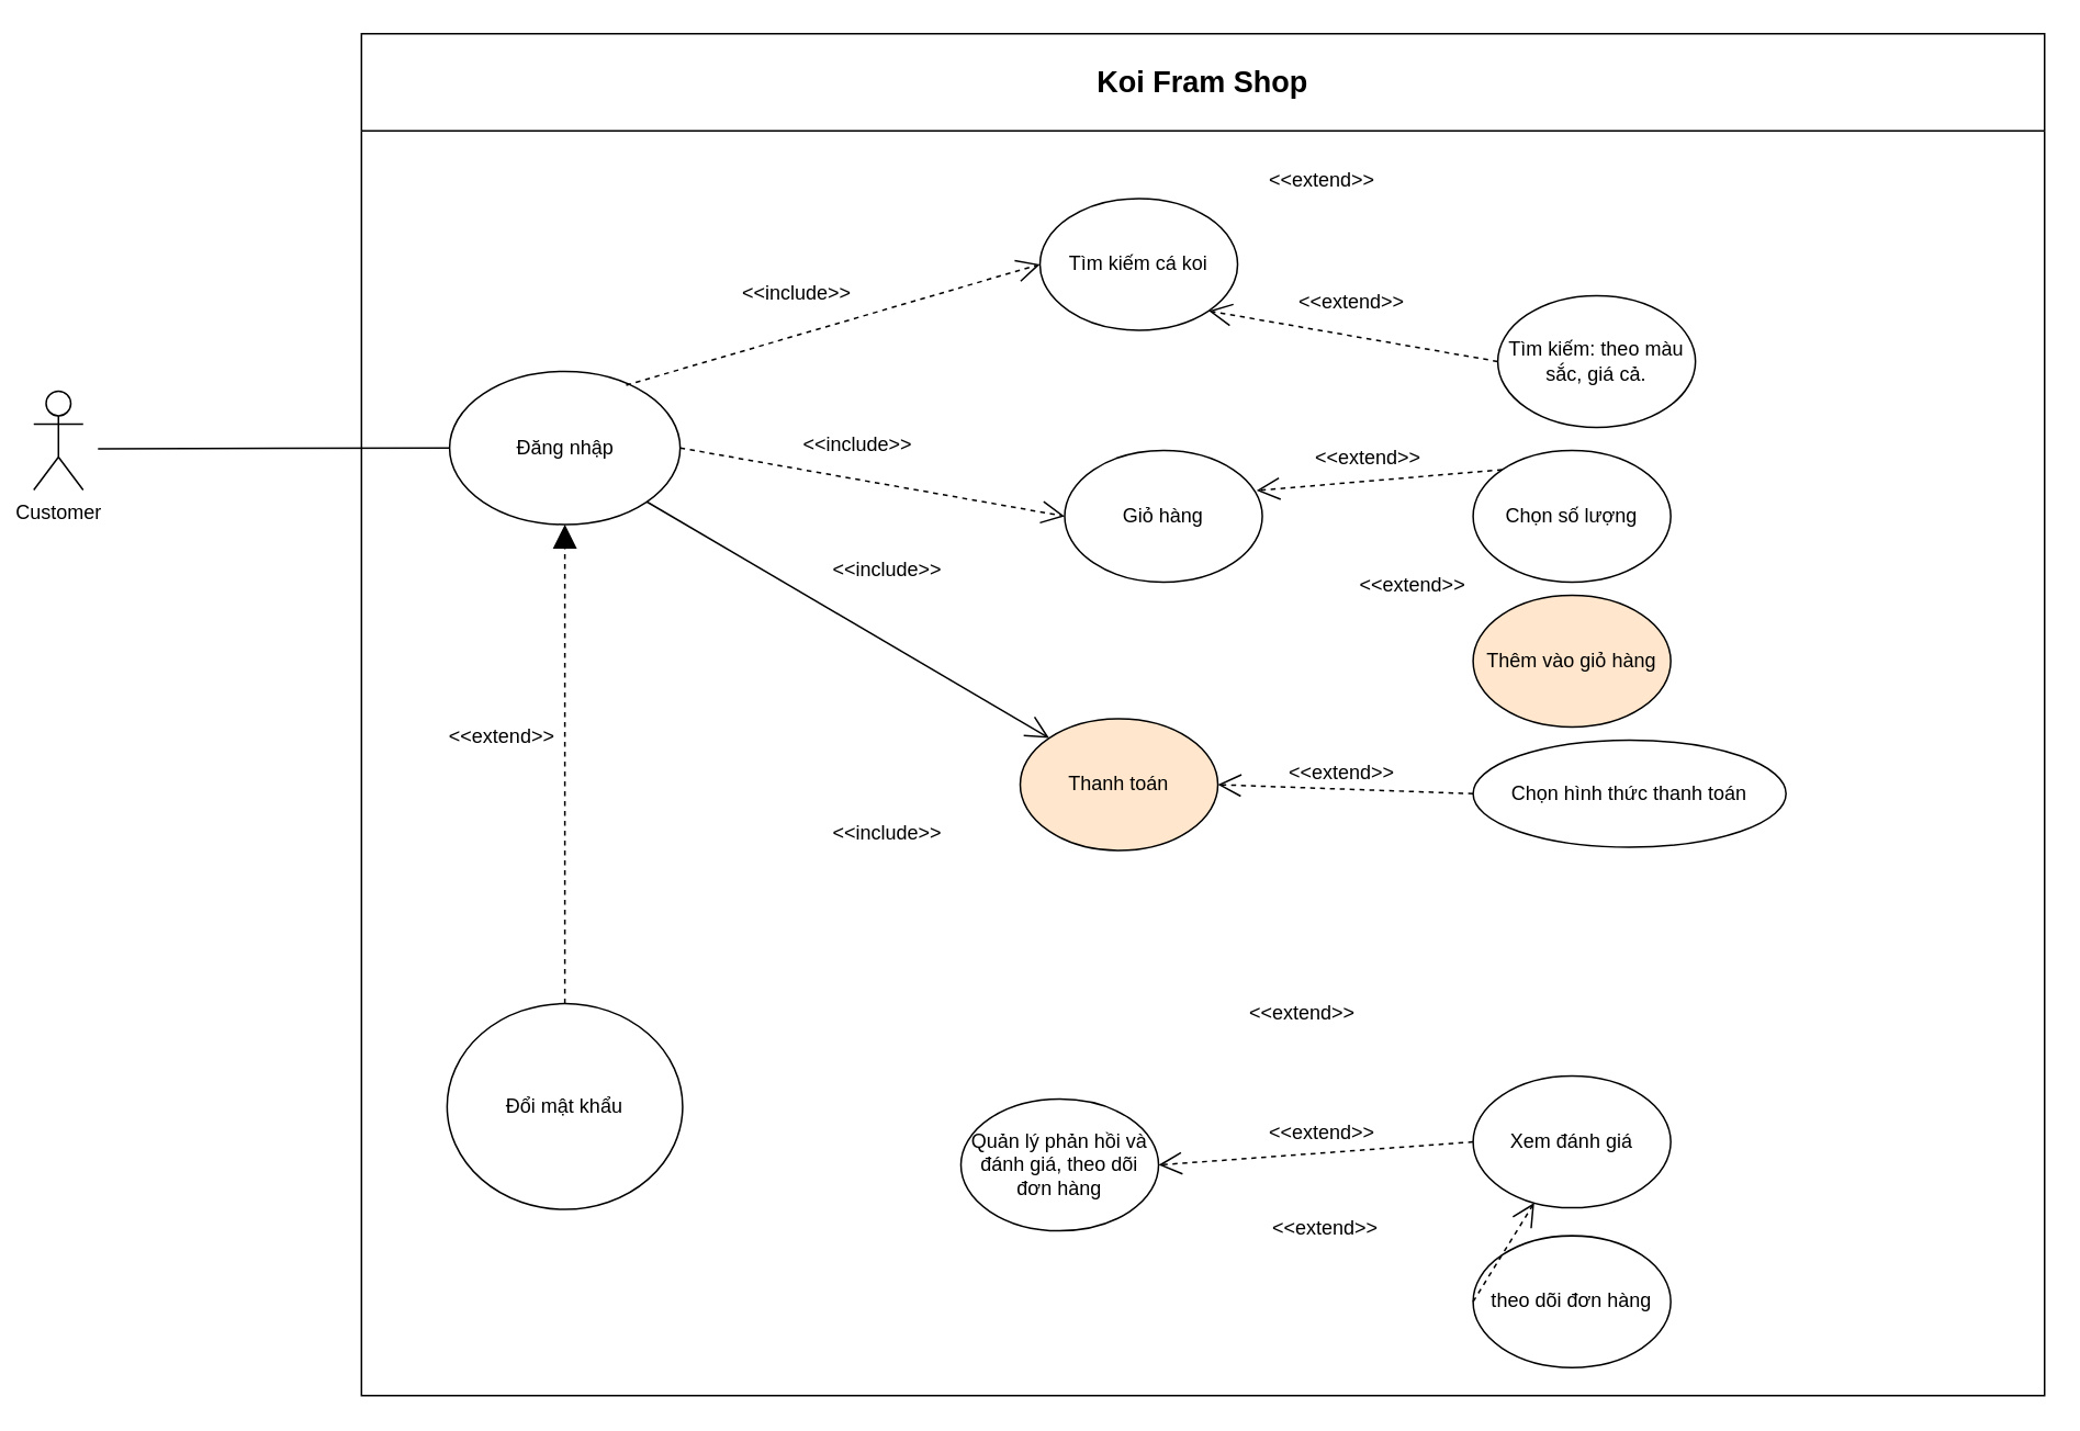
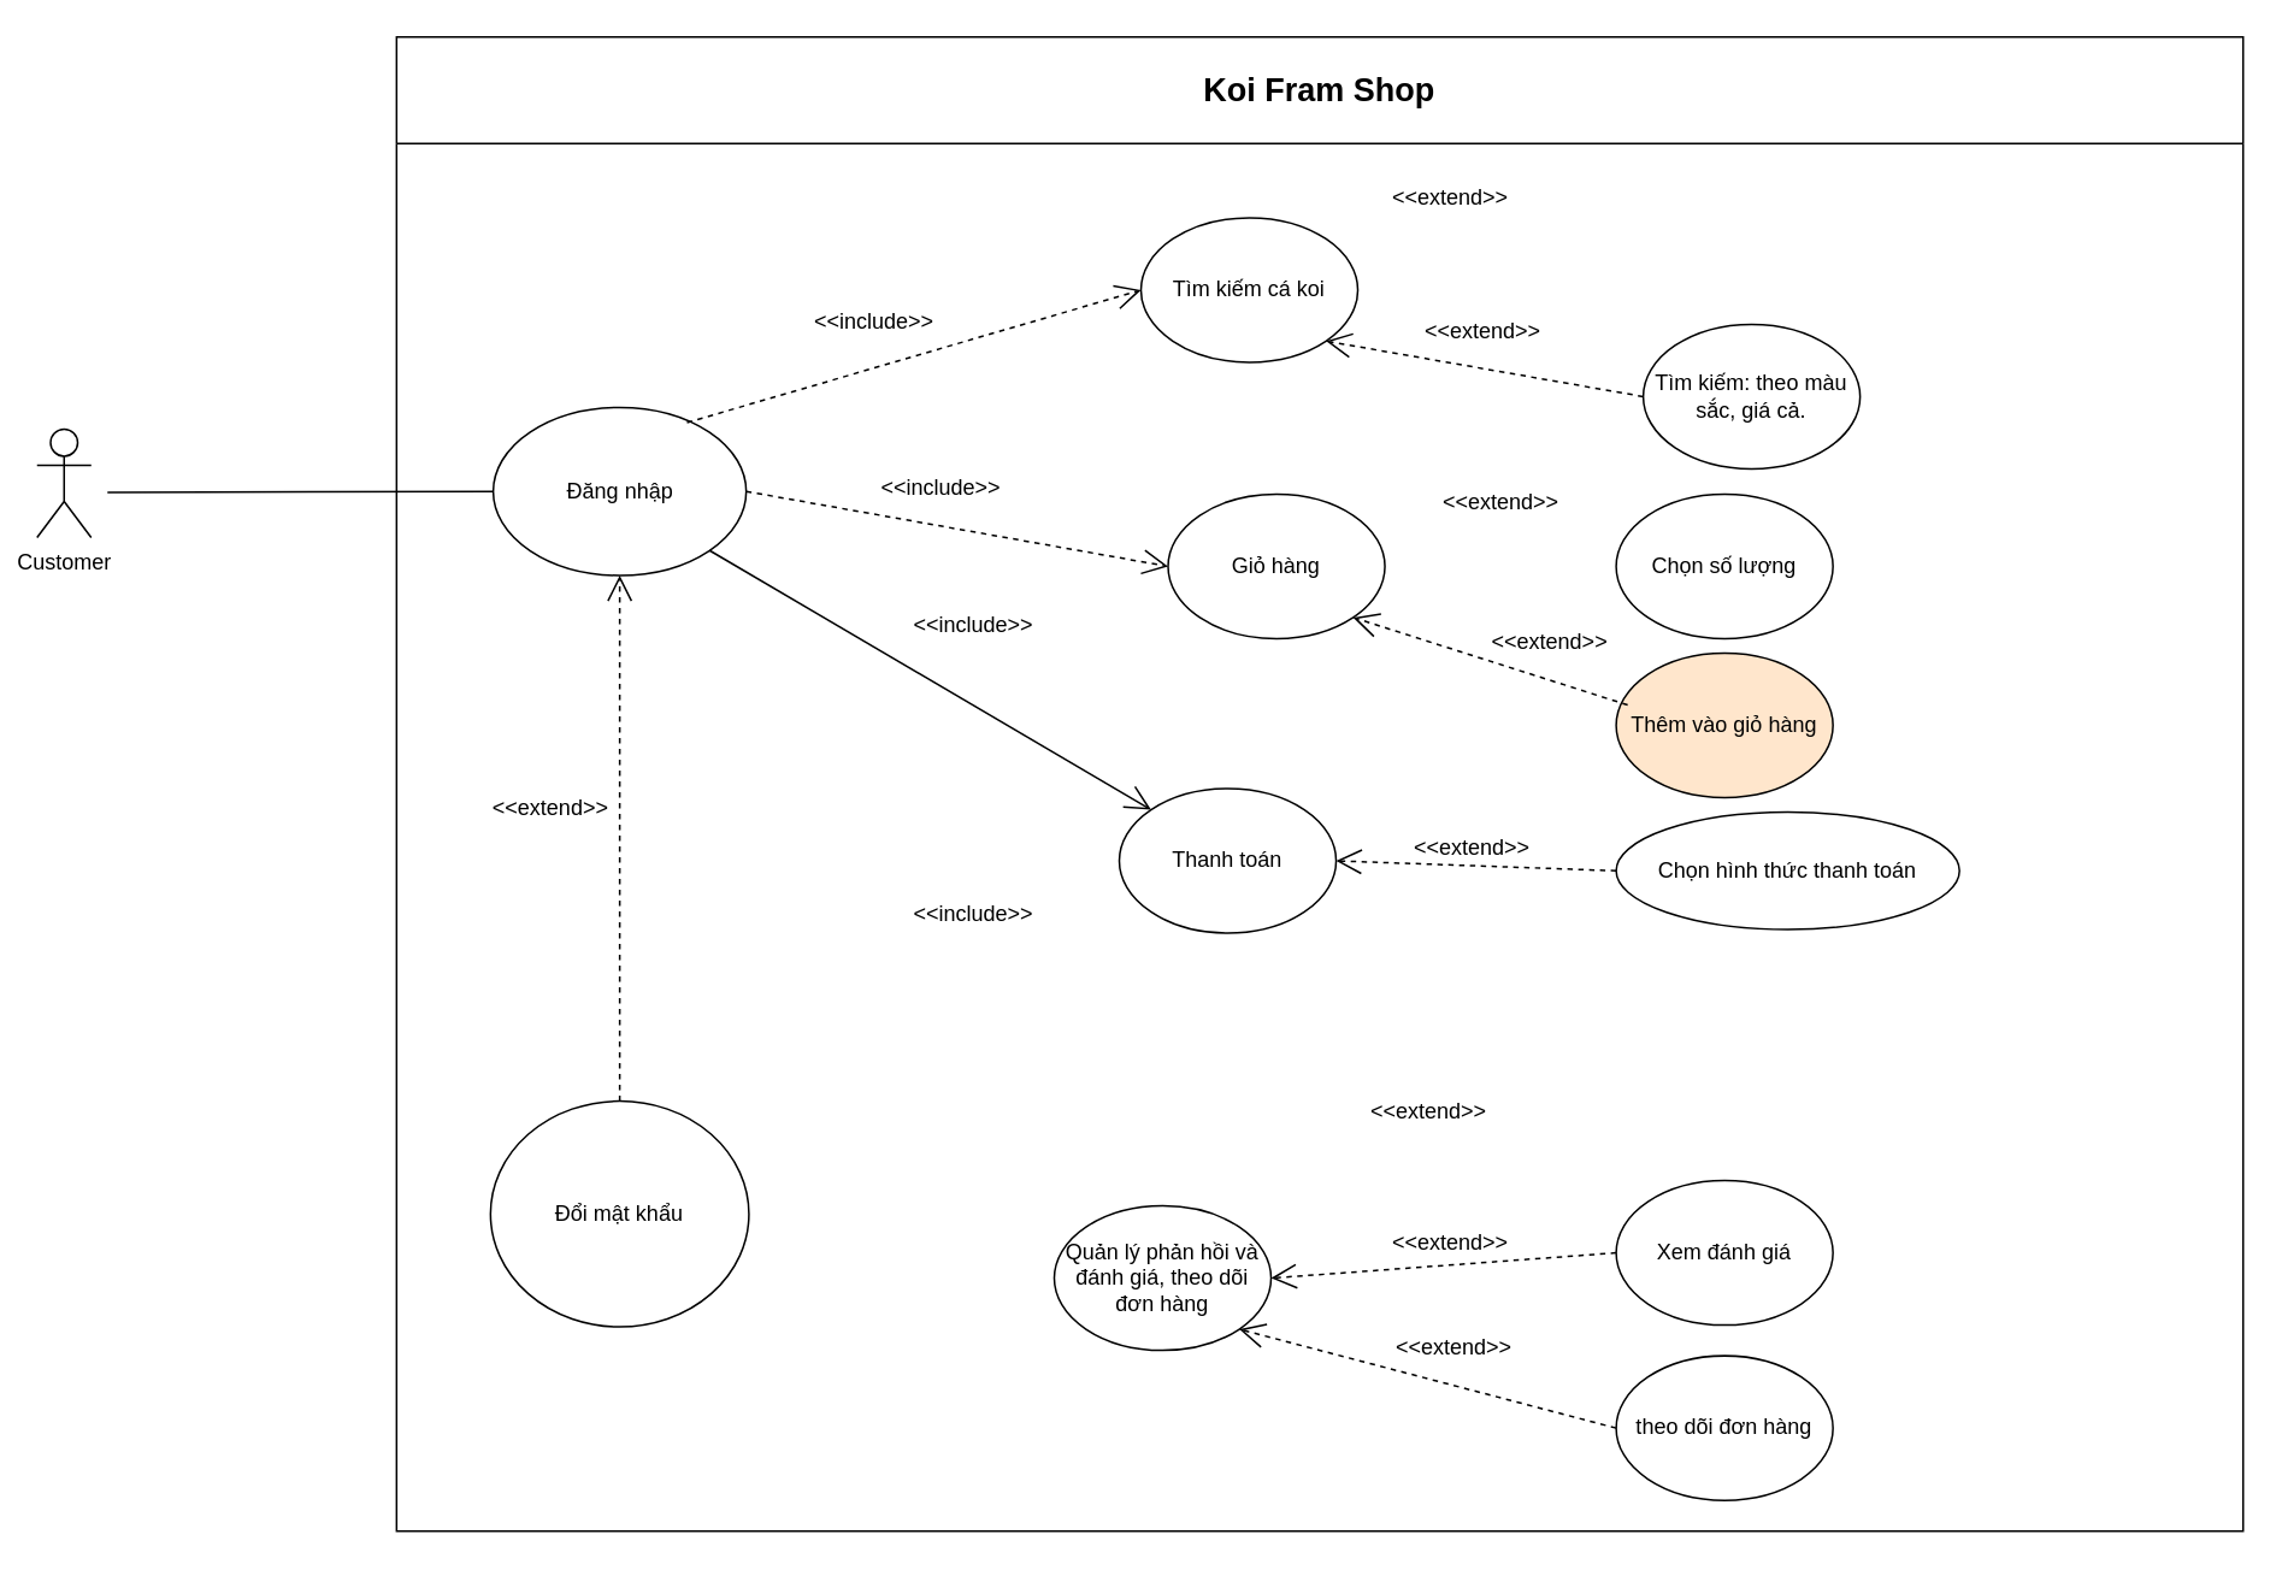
  <mxCell id="0" />
  <mxCell id="1" parent="0" />
  <mxCell id="2" value="Customer" style="shape=umlActor;verticalLabelPosition=bottom;verticalAlign=top;html=1;" vertex="1" parent="1"><mxGeometry x="20" y="237" width="30" height="60" as="geometry" /></mxCell>
  <mxCell id="3" value="&lt;font style=&quot;font-size: 18px;&quot;&gt;Koi Fram Shop&lt;/font&gt;" style="swimlane;whiteSpace=wrap;html=1;startSize=59;" vertex="1" parent="1"><mxGeometry x="219" y="20" width="1022" height="827" as="geometry" /></mxCell>
  <mxCell id="4" value="Đăng nhập" style="ellipse;whiteSpace=wrap;html=1;" vertex="1" parent="3"><mxGeometry x="53.5" y="205" width="140" height="93" as="geometry" /></mxCell>
  <mxCell id="5" value="Đổi mật khẩu" style="ellipse;whiteSpace=wrap;html=1;" vertex="1" parent="3"><mxGeometry x="52" y="589" width="143" height="125" as="geometry" /></mxCell>
  <mxCell id="6" value="Tìm kiếm cá koi" style="ellipse;whiteSpace=wrap;html=1;" vertex="1" parent="3"><mxGeometry x="412" y="100" width="120" height="80" as="geometry" /></mxCell>
  <mxCell id="7" value="Tìm kiếm: theo màu sắc, giá cả." style="ellipse;whiteSpace=wrap;html=1;" vertex="1" parent="3"><mxGeometry x="690" y="159" width="120" height="80" as="geometry" /></mxCell>
  <mxCell id="8" value="Chọn số lượng" style="ellipse;whiteSpace=wrap;html=1;" vertex="1" parent="3"><mxGeometry x="675" y="253" width="120" height="80" as="geometry" /></mxCell>
  <mxCell id="9" value="Giỏ hàng" style="ellipse;whiteSpace=wrap;html=1;" vertex="1" parent="3"><mxGeometry x="427" y="253" width="120" height="80" as="geometry" /></mxCell>
  <mxCell id="10" value="Thêm vào giỏ hàng" style="ellipse;whiteSpace=wrap;html=1;fillColor=#ffe6cc;" vertex="1" parent="3"><mxGeometry x="675" y="341" width="120" height="80" as="geometry" /></mxCell>
- <mxCell id="11" value="Thanh toán" style="ellipse;whiteSpace=wrap;html=1;fillColor=#ffe6cc;" vertex="1" parent="3"><mxGeometry x="400" y="416" width="120" height="80" as="geometry" /></mxCell>
+ <mxCell id="11" value="Thanh toán" style="ellipse;whiteSpace=wrap;html=1;" vertex="1" parent="3"><mxGeometry x="400" y="416" width="120" height="80" as="geometry" /></mxCell>
  <mxCell id="12" value="Chọn hình thức thanh toán" style="ellipse;whiteSpace=wrap;html=1;" vertex="1" parent="3"><mxGeometry x="675" y="429" width="190" height="65" as="geometry" /></mxCell>
  <mxCell id="13" value="Quản lý phản hồi và đánh giá, theo dõi đơn hàng" style="ellipse;whiteSpace=wrap;html=1;" vertex="1" parent="3"><mxGeometry x="364" y="647" width="120" height="80" as="geometry" /></mxCell>
  <mxCell id="14" value="Xem đánh giá" style="ellipse;whiteSpace=wrap;html=1;" vertex="1" parent="3"><mxGeometry x="675" y="633" width="120" height="80" as="geometry" /></mxCell>
  <mxCell id="15" value="theo dõi đơn hàng" style="ellipse;whiteSpace=wrap;html=1;" vertex="1" parent="3"><mxGeometry x="675" y="730" width="120" height="80" as="geometry" /></mxCell>
  <mxCell id="16" value="&amp;lt;&amp;lt;extend&amp;gt;&amp;gt;" style="text;html=1;align=center;verticalAlign=middle;resizable=0;points=[];autosize=1;strokeColor=none;fillColor=none;" vertex="1" parent="3"><mxGeometry x="44" y="414" width="82" height="26" as="geometry" /></mxCell>
  <mxCell id="17" value="&amp;lt;&amp;lt;include&amp;gt;&amp;gt;" style="text;html=1;align=center;verticalAlign=middle;resizable=0;points=[];autosize=1;strokeColor=none;fillColor=none;" vertex="1" parent="3"><mxGeometry x="277" y="473" width="84" height="26" as="geometry" /></mxCell>
  <mxCell id="18" value="&amp;lt;&amp;lt;include&amp;gt;&amp;gt;" style="text;html=1;align=center;verticalAlign=middle;resizable=0;points=[];autosize=1;strokeColor=none;fillColor=none;" vertex="1" parent="3"><mxGeometry x="277" y="313" width="84" height="26" as="geometry" /></mxCell>
  <mxCell id="19" value="&amp;lt;&amp;lt;extend&amp;gt;&amp;gt;" style="text;html=1;align=center;verticalAlign=middle;resizable=0;points=[];autosize=1;strokeColor=none;fillColor=none;" vertex="1" parent="3"><mxGeometry x="597" y="322" width="82" height="26" as="geometry" /></mxCell>
  <mxCell id="20" value="&amp;lt;&amp;lt;extend&amp;gt;&amp;gt;" style="text;html=1;align=center;verticalAlign=middle;resizable=0;points=[];autosize=1;strokeColor=none;fillColor=none;" vertex="1" parent="3"><mxGeometry x="544" y="713" width="82" height="26" as="geometry" /></mxCell>
- <mxCell id="21" value="" style="endArrow=block;endSize=12;dashed=1;html=1;rounded=0;entryX=0.5;entryY=1;entryDx=0;entryDy=0;exitX=0.5;exitY=0;exitDx=0;exitDy=0;" edge="1" parent="3" source="5" target="4"><mxGeometry width="160" relative="1" as="geometry"><mxPoint x="40" y="527" as="sourcePoint" /><mxPoint x="200" y="527" as="targetPoint" /></mxGeometry></mxCell>
+ <mxCell id="21" value="" style="endArrow=open;endSize=12;dashed=1;html=1;rounded=0;entryX=0.5;entryY=1;entryDx=0;entryDy=0;exitX=0.5;exitY=0;exitDx=0;exitDy=0;" edge="1" parent="3" source="5" target="4"><mxGeometry width="160" relative="1" as="geometry"><mxPoint x="40" y="527" as="sourcePoint" /><mxPoint x="200" y="527" as="targetPoint" /></mxGeometry></mxCell>
  <mxCell id="22" value="" style="endArrow=open;endSize=12;dashed=0;html=1;rounded=0;entryX=0;entryY=0;entryDx=0;entryDy=0;exitX=1;exitY=1;exitDx=0;exitDy=0;" edge="1" parent="3" source="4" target="11"><mxGeometry width="160" relative="1" as="geometry"><mxPoint x="182" y="280" as="sourcePoint" /><mxPoint x="412" y="642" as="targetPoint" /></mxGeometry></mxCell>
  <mxCell id="23" value="" style="endArrow=open;endSize=12;dashed=1;html=1;rounded=0;entryX=0;entryY=0.5;entryDx=0;entryDy=0;exitX=1;exitY=0.5;exitDx=0;exitDy=0;" edge="1" parent="3" source="4" target="9"><mxGeometry width="160" relative="1" as="geometry"><mxPoint x="183" y="294" as="sourcePoint" /><mxPoint x="428" y="438" as="targetPoint" /></mxGeometry></mxCell>
  <mxCell id="24" value="" style="endArrow=open;endSize=12;dashed=1;html=1;rounded=0;entryX=0;entryY=0.5;entryDx=0;entryDy=0;exitX=0.766;exitY=0.09;exitDx=0;exitDy=0;exitPerimeter=0;" edge="1" parent="3" source="4" target="6"><mxGeometry width="160" relative="1" as="geometry"><mxPoint x="165" y="217" as="sourcePoint" /><mxPoint x="410" y="361" as="targetPoint" /></mxGeometry></mxCell>
  <mxCell id="25" value="" style="endArrow=open;endSize=12;dashed=1;html=1;rounded=0;entryX=1;entryY=1;entryDx=0;entryDy=0;exitX=0;exitY=0.5;exitDx=0;exitDy=0;" edge="1" parent="3" source="7" target="6"><mxGeometry width="160" relative="1" as="geometry"><mxPoint x="203" y="314" as="sourcePoint" /><mxPoint x="448" y="458" as="targetPoint" /></mxGeometry></mxCell>
- <mxCell id="26" value="" style="endArrow=open;endSize=12;dashed=1;html=1;rounded=0;entryX=0.971;entryY=0.305;entryDx=0;entryDy=0;exitX=0;exitY=0;exitDx=0;exitDy=0;entryPerimeter=0;" edge="1" parent="3" source="8" target="9"><mxGeometry width="160" relative="1" as="geometry"><mxPoint x="702" y="313" as="sourcePoint" /><mxPoint x="541" y="282" as="targetPoint" /></mxGeometry></mxCell>
+ <mxCell id="27" value="" style="endArrow=open;endSize=12;dashed=1;html=1;rounded=0;entryX=1;entryY=1;entryDx=0;entryDy=0;exitX=0.053;exitY=0.359;exitDx=0;exitDy=0;exitPerimeter=0;" edge="1" parent="3" source="10" target="9"><mxGeometry width="160" relative="1" as="geometry"><mxPoint x="679" y="359" as="sourcePoint" /><mxPoint x="518" y="328" as="targetPoint" /></mxGeometry></mxCell>
  <mxCell id="28" value="" style="endArrow=open;endSize=12;dashed=1;html=1;rounded=0;entryX=1;entryY=0.5;entryDx=0;entryDy=0;exitX=0;exitY=0.5;exitDx=0;exitDy=0;" edge="1" parent="3" source="12" target="11"><mxGeometry width="160" relative="1" as="geometry"><mxPoint x="671" y="496" as="sourcePoint" /><mxPoint x="510" y="465" as="targetPoint" /></mxGeometry></mxCell>
  <mxCell id="29" value="" style="endArrow=open;endSize=12;dashed=1;html=1;rounded=0;exitX=0;exitY=0.5;exitDx=0;exitDy=0;entryX=1;entryY=0.5;entryDx=0;entryDy=0;" edge="1" parent="3" source="14" target="13"><mxGeometry width="160" relative="1" as="geometry"><mxPoint x="640" y="713" as="sourcePoint" /><mxPoint x="484" y="682" as="targetPoint" /></mxGeometry></mxCell>
- <mxCell id="30" value="" style="endArrow=open;endSize=12;dashed=1;html=1;rounded=0;exitX=0;exitY=0.5;exitDx=0;exitDy=0;" edge="1" parent="3" source="15" target="14"><mxGeometry width="160" relative="1" as="geometry"><mxPoint x="628" y="747" as="sourcePoint" /><mxPoint x="467" y="716" as="targetPoint" /></mxGeometry></mxCell>
+ <mxCell id="30" value="" style="endArrow=open;endSize=12;dashed=1;html=1;rounded=0;entryX=1;entryY=1;entryDx=0;entryDy=0;exitX=0;exitY=0.5;exitDx=0;exitDy=0;" edge="1" parent="3" source="15" target="13"><mxGeometry width="160" relative="1" as="geometry"><mxPoint x="628" y="747" as="sourcePoint" /><mxPoint x="467" y="716" as="targetPoint" /></mxGeometry></mxCell>
  <mxCell id="31" value="&amp;lt;&amp;lt;include&amp;gt;&amp;gt;" style="text;html=1;align=center;verticalAlign=middle;resizable=0;points=[];autosize=1;strokeColor=none;fillColor=none;" vertex="1" parent="1"><mxGeometry x="478" y="257" width="84" height="26" as="geometry" /></mxCell>
  <mxCell id="32" value="&amp;lt;&amp;lt;include&amp;gt;&amp;gt;" style="text;html=1;align=center;verticalAlign=middle;resizable=0;points=[];autosize=1;strokeColor=none;fillColor=none;" vertex="1" parent="1"><mxGeometry x="441" y="165" width="84" height="26" as="geometry" /></mxCell>
  <mxCell id="33" value="&amp;lt;&amp;lt;extend&amp;gt;&amp;gt;" style="text;html=1;align=center;verticalAlign=middle;resizable=0;points=[];autosize=1;strokeColor=none;fillColor=none;" vertex="1" parent="1"><mxGeometry x="761" y="96" width="82" height="26" as="geometry" /></mxCell>
  <mxCell id="34" value="&amp;lt;&amp;lt;extend&amp;gt;&amp;gt;" style="text;html=1;align=center;verticalAlign=middle;resizable=0;points=[];autosize=1;strokeColor=none;fillColor=none;" vertex="1" parent="1"><mxGeometry x="779" y="170" width="82" height="26" as="geometry" /></mxCell>
  <mxCell id="35" value="&amp;lt;&amp;lt;extend&amp;gt;&amp;gt;" style="text;html=1;align=center;verticalAlign=middle;resizable=0;points=[];autosize=1;strokeColor=none;fillColor=none;" vertex="1" parent="1"><mxGeometry x="789" y="265" width="82" height="26" as="geometry" /></mxCell>
  <mxCell id="36" value="&amp;lt;&amp;lt;extend&amp;gt;&amp;gt;" style="text;html=1;align=center;verticalAlign=middle;resizable=0;points=[];autosize=1;strokeColor=none;fillColor=none;" vertex="1" parent="1"><mxGeometry x="773" y="456" width="82" height="26" as="geometry" /></mxCell>
  <mxCell id="37" value="&amp;lt;&amp;lt;extend&amp;gt;&amp;gt;" style="text;html=1;align=center;verticalAlign=middle;resizable=0;points=[];autosize=1;strokeColor=none;fillColor=none;" vertex="1" parent="1"><mxGeometry x="749" y="602" width="82" height="26" as="geometry" /></mxCell>
  <mxCell id="38" value="&amp;lt;&amp;lt;extend&amp;gt;&amp;gt;" style="text;html=1;align=center;verticalAlign=middle;resizable=0;points=[];autosize=1;strokeColor=none;fillColor=none;" vertex="1" parent="1"><mxGeometry x="761" y="675" width="82" height="26" as="geometry" /></mxCell>
  <mxCell id="39" value="" style="endArrow=none;html=1;rounded=0;entryX=0;entryY=0.5;entryDx=0;entryDy=0;" edge="1" parent="1" target="4"><mxGeometry width="50" height="50" relative="1" as="geometry"><mxPoint x="59" y="272" as="sourcePoint" /><mxPoint x="126" y="253" as="targetPoint" /></mxGeometry></mxCell>
